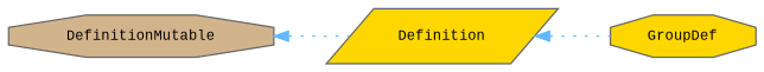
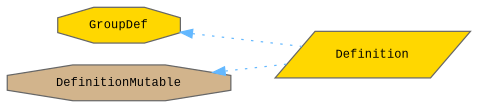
  digraph {
    fontname="Liberation Mono"
    rankdir=LR
    node [color=gray40 fillcolor=gold fontname="Liberation Mono" fontsize=10 shape=octagon style=filled]
    edge [color=steelblue1 dir=back fontname="Liberation Mono" fontsize=10 labelfontname=Helvetica labelfontsize=10 style=dotted]
    n1 [fontcolor=black height=0.2 label=GroupDef width=0.4]
    n2 [fillcolor=tan height=0.2 label=DefinitionMutable width=0.4]
    n3 [height=0.2 label=Definition shape=parallelogram width=0.4]
    n2 -> n3
-   n3 -> n1
+   n1 -> n3
  }
